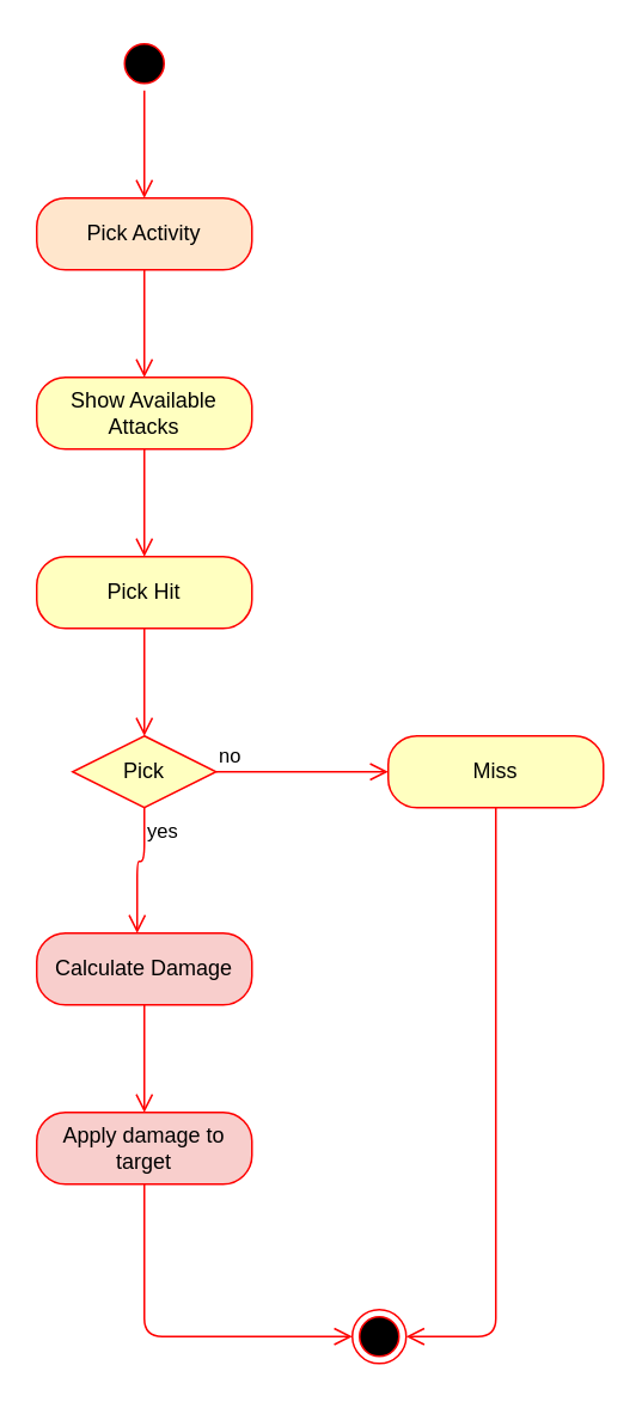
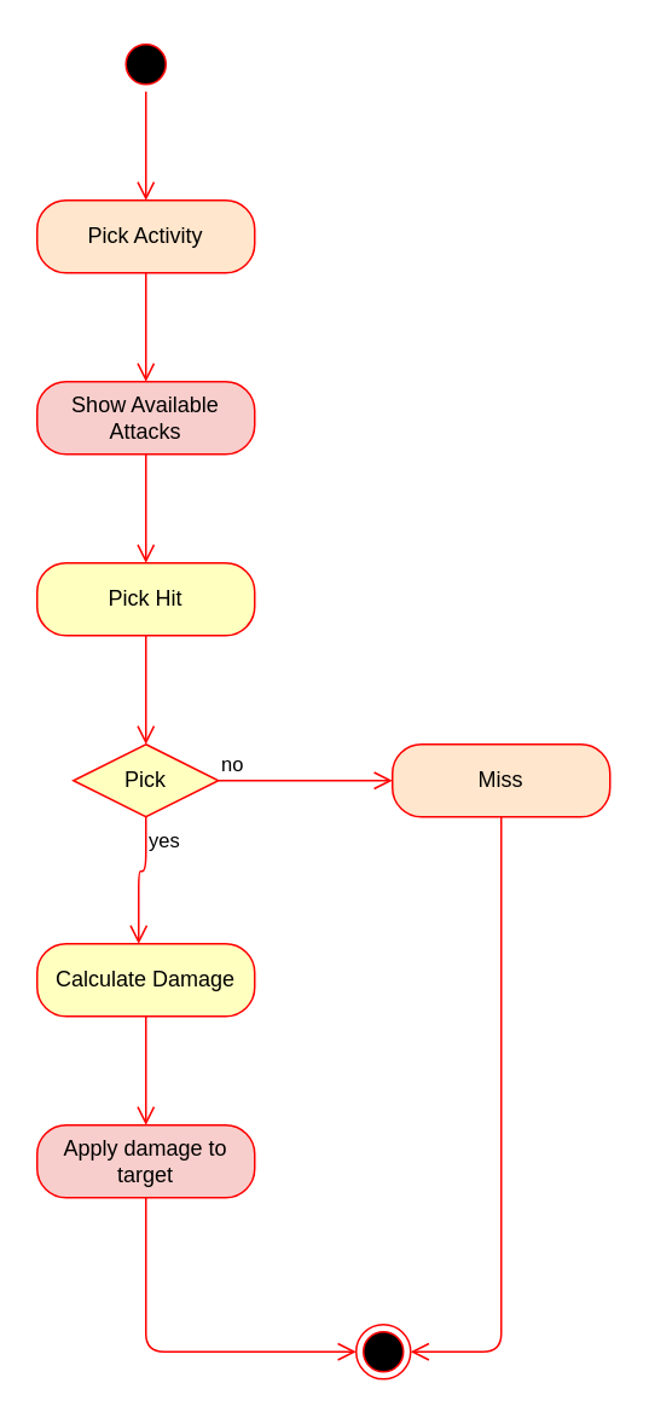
  <mxCell id="0" />
  <mxCell id="1" parent="0" />
  <mxCell id="2" value="" style="ellipse;html=1;shape=startState;fillColor=#000000;strokeColor=#ff0000;" vertex="1" parent="1"><mxGeometry x="65" y="20" width="30" height="30" as="geometry" /></mxCell>
  <mxCell id="3" value="" style="edgeStyle=orthogonalEdgeStyle;html=1;verticalAlign=bottom;endArrow=open;endSize=8;strokeColor=#ff0000;" edge="1" source="2" parent="1"><mxGeometry relative="1" as="geometry"><mxPoint x="80" y="110" as="targetPoint" /></mxGeometry></mxCell>
  <mxCell id="4" value="Pick Activity" style="rounded=1;whiteSpace=wrap;html=1;arcSize=40;fontColor=#000000;fillColor=#ffe6cc;strokeColor=#ff0000;" vertex="1" parent="1"><mxGeometry x="20" y="110" width="120" height="40" as="geometry" /></mxCell>
  <mxCell id="5" value="" style="edgeStyle=orthogonalEdgeStyle;html=1;verticalAlign=bottom;endArrow=open;endSize=8;strokeColor=#ff0000;" edge="1" source="4" parent="1"><mxGeometry relative="1" as="geometry"><mxPoint x="80" y="210" as="targetPoint" /></mxGeometry></mxCell>
- <mxCell id="6" value="Show Available Attacks" style="rounded=1;whiteSpace=wrap;html=1;arcSize=40;fontColor=#000000;fillColor=#ffffc0;strokeColor=#ff0000;" vertex="1" parent="1"><mxGeometry x="20" y="210" width="120" height="40" as="geometry" /></mxCell>
+ <mxCell id="6" value="Show Available Attacks" style="rounded=1;whiteSpace=wrap;html=1;arcSize=40;fontColor=#000000;fillColor=#f8cecc;strokeColor=#ff0000;" vertex="1" parent="1"><mxGeometry x="20" y="210" width="120" height="40" as="geometry" /></mxCell>
  <mxCell id="7" value="" style="edgeStyle=orthogonalEdgeStyle;html=1;verticalAlign=bottom;endArrow=open;endSize=8;strokeColor=#ff0000;" edge="1" source="6" parent="1"><mxGeometry relative="1" as="geometry"><mxPoint x="80" y="310" as="targetPoint" /></mxGeometry></mxCell>
  <mxCell id="8" value="Pick Hit" style="rounded=1;whiteSpace=wrap;html=1;arcSize=40;fontColor=#000000;fillColor=#ffffc0;strokeColor=#ff0000;" vertex="1" parent="1"><mxGeometry x="20" y="310" width="120" height="40" as="geometry" /></mxCell>
  <mxCell id="9" value="" style="edgeStyle=orthogonalEdgeStyle;html=1;verticalAlign=bottom;endArrow=open;endSize=8;strokeColor=#ff0000;" edge="1" source="8" parent="1"><mxGeometry relative="1" as="geometry"><mxPoint x="80" y="410" as="targetPoint" /></mxGeometry></mxCell>
  <mxCell id="10" value="Pick" style="rhombus;whiteSpace=wrap;html=1;fillColor=#ffffc0;strokeColor=#ff0000;" vertex="1" parent="1"><mxGeometry x="40" y="410" width="80" height="40" as="geometry" /></mxCell>
  <mxCell id="11" value="no" style="edgeStyle=orthogonalEdgeStyle;html=1;align=left;verticalAlign=bottom;endArrow=open;endSize=8;strokeColor=#ff0000;" edge="1" source="10" parent="1"><mxGeometry x="-1" relative="1" as="geometry"><mxPoint x="216" y="430" as="targetPoint" /></mxGeometry></mxCell>
  <mxCell id="12" value="yes" style="edgeStyle=orthogonalEdgeStyle;html=1;align=left;verticalAlign=top;endArrow=open;endSize=8;strokeColor=#ff0000;" edge="1" source="10" parent="1"><mxGeometry x="-1" relative="1" as="geometry"><mxPoint x="76" y="520" as="targetPoint" /><Array as="points"><mxPoint x="80" y="480" /><mxPoint x="76" y="480" /></Array></mxGeometry></mxCell>
- <mxCell id="13" value="Miss" style="rounded=1;whiteSpace=wrap;html=1;arcSize=40;fontColor=#000000;fillColor=#ffffc0;strokeColor=#ff0000;" vertex="1" parent="1"><mxGeometry x="216" y="410" width="120" height="40" as="geometry" /></mxCell>
+ <mxCell id="13" value="Miss" style="rounded=1;whiteSpace=wrap;html=1;arcSize=40;fontColor=#000000;fillColor=#ffe6cc;strokeColor=#ff0000;" vertex="1" parent="1"><mxGeometry x="216" y="410" width="120" height="40" as="geometry" /></mxCell>
  <mxCell id="14" value="" style="edgeStyle=orthogonalEdgeStyle;html=1;verticalAlign=bottom;endArrow=open;endSize=8;strokeColor=#ff0000;entryX=1;entryY=0.5;entryDx=0;entryDy=0;" edge="1" source="13" parent="1" target="15"><mxGeometry relative="1" as="geometry"><mxPoint x="276" y="510" as="targetPoint" /></mxGeometry></mxCell>
  <mxCell id="15" value="" style="ellipse;html=1;shape=endState;fillColor=#000000;strokeColor=#ff0000;" vertex="1" parent="1"><mxGeometry x="196" y="730" width="30" height="30" as="geometry" /></mxCell>
- <mxCell id="16" value="Calculate Damage" style="rounded=1;whiteSpace=wrap;html=1;arcSize=40;fontColor=#000000;fillColor=#f8cecc;strokeColor=#ff0000;" vertex="1" parent="1"><mxGeometry x="20" y="520" width="120" height="40" as="geometry" /></mxCell>
+ <mxCell id="16" value="Calculate Damage" style="rounded=1;whiteSpace=wrap;html=1;arcSize=40;fontColor=#000000;fillColor=#ffffc0;strokeColor=#ff0000;" vertex="1" parent="1"><mxGeometry x="20" y="520" width="120" height="40" as="geometry" /></mxCell>
  <mxCell id="17" value="" style="edgeStyle=orthogonalEdgeStyle;html=1;verticalAlign=bottom;endArrow=open;endSize=8;strokeColor=#ff0000;" edge="1" source="16" parent="1"><mxGeometry relative="1" as="geometry"><mxPoint x="80" y="620" as="targetPoint" /></mxGeometry></mxCell>
  <mxCell id="18" value="Apply damage to target" style="rounded=1;whiteSpace=wrap;html=1;arcSize=40;fontColor=#000000;fillColor=#f8cecc;strokeColor=#ff0000;" vertex="1" parent="1"><mxGeometry x="20" y="620" width="120" height="40" as="geometry" /></mxCell>
  <mxCell id="19" value="" style="edgeStyle=orthogonalEdgeStyle;html=1;verticalAlign=bottom;endArrow=open;endSize=8;strokeColor=#ff0000;entryX=0;entryY=0.5;entryDx=0;entryDy=0;exitX=0.5;exitY=1;exitDx=0;exitDy=0;" edge="1" source="18" parent="1" target="15"><mxGeometry relative="1" as="geometry"><mxPoint x="80" y="720" as="targetPoint" /></mxGeometry></mxCell>
